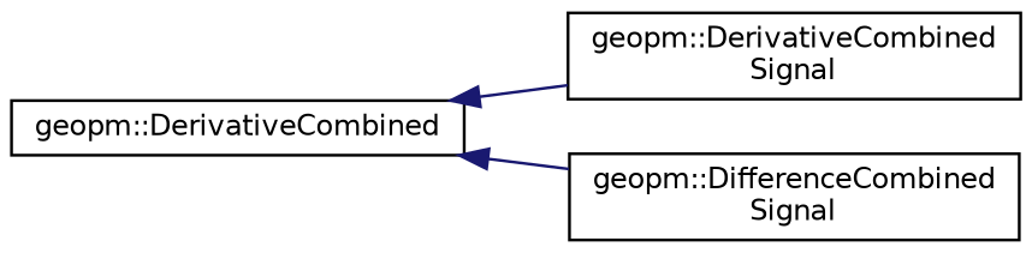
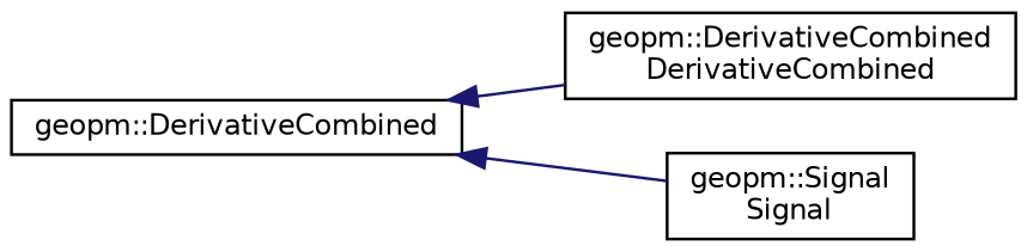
  digraph {
    rankdir=LR
    node [color=black fillcolor=white fontname=Helvetica fontsize=10 shape=record style=filled]
    edge [color=midnightblue dir=back fontname=Helvetica fontsize=10 labelfontname=Helvetica labelfontsize=10 style=solid]
    n1 [height=0.2 label="geopm::DerivativeCombined" width=0.4]
-   n2 [height=0.2 label="geopm::DerivativeCombined\lSignal" width=0.4]
-   n3 [height=0.2 label="geopm::DifferenceCombined\lSignal" width=0.4]
+   n2 [height=0.2 label="geopm::DerivativeCombined\lDerivativeCombined" width=0.4]
+   n3 [height=0.2 label="geopm::Signal\lSignal" width=0.4]
    n1 -> n2
    n1 -> n3
  }
